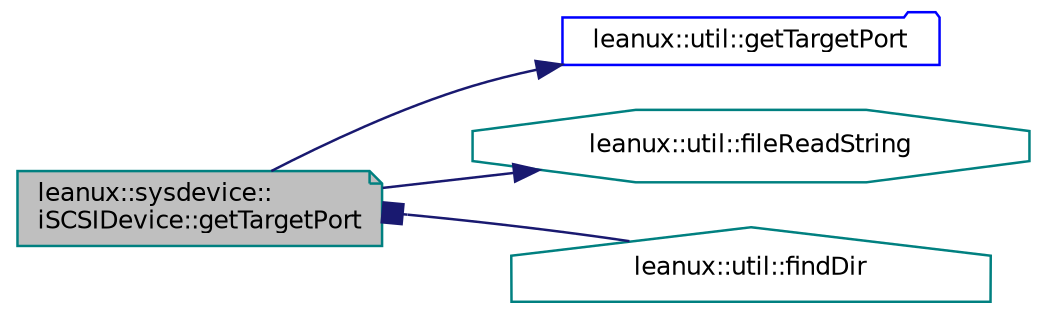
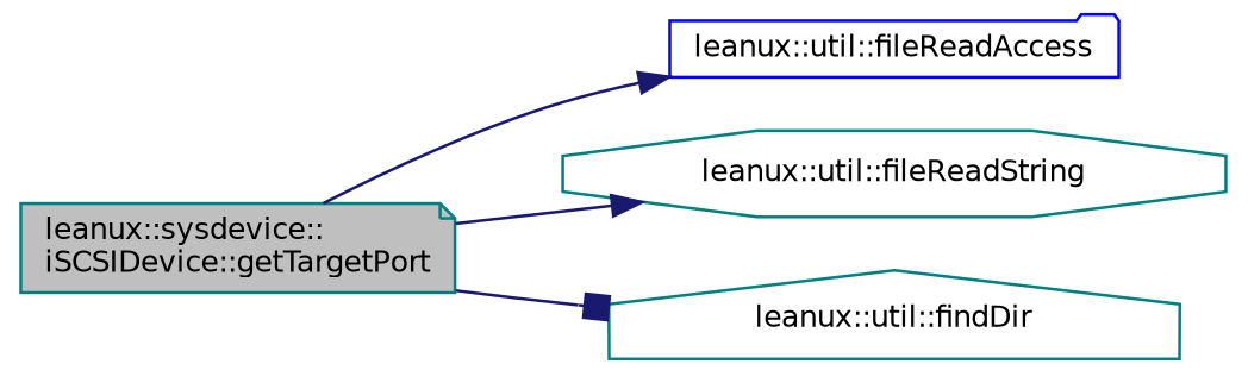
  digraph {
    rankdir=LR
    node [color=teal fontname=Helvetica fontsize=10]
    edge [arrowhead=normal color=midnightblue fontname=Helvetica fontsize=10 labelfontname=Helvetica labelfontsize=10 style=solid]
    n1 [fillcolor=grey75 fontcolor=black height=0.2 label="leanux::sysdevice::\liSCSIDevice::getTargetPort" shape=note style=filled width=0.4]
-   n2 [color=blue height=0.2 label="leanux::util::getTargetPort" shape=folder width=0.4]
+   n2 [color=blue height=0.2 label="leanux::util::fileReadAccess" shape=folder width=0.4]
    n3 [height=0.2 label="leanux::util::fileReadString" shape=octagon width=0.4]
    n4 [height=0.2 label="leanux::util::findDir" shape=house width=0.4]
    n1 -> n2
    n1 -> n3
-   n4 -> n1 [arrowhead=box]
+   n1 -> n4 [arrowhead=box]
  }
